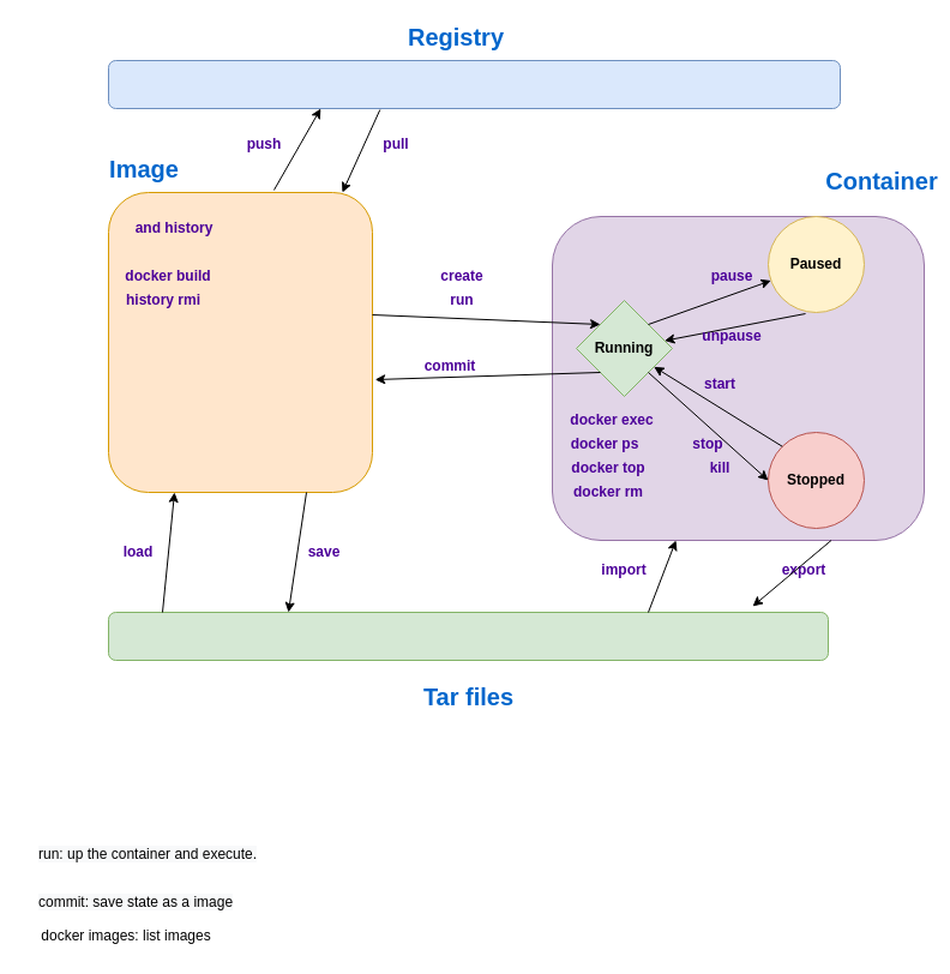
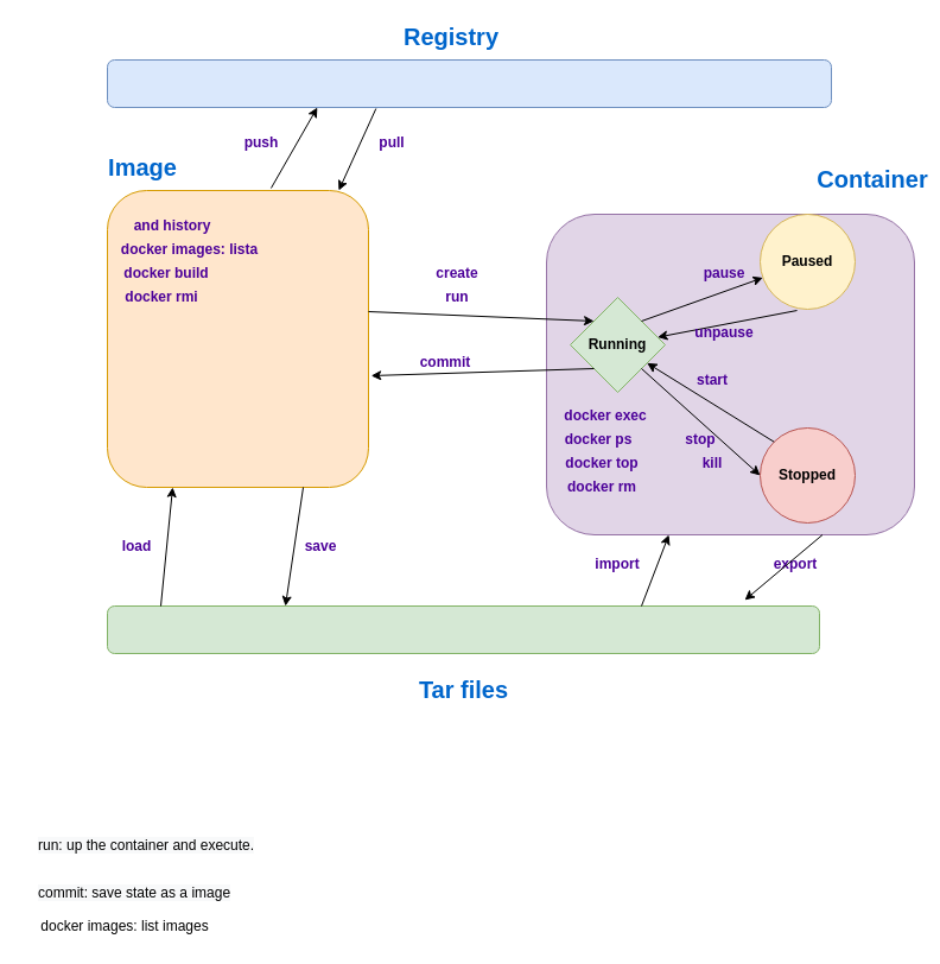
  <mxCell id="0" />
  <mxCell id="1" parent="0" />
  <mxCell id="2" value="" style="rounded=1;whiteSpace=wrap;html=1;fillColor=#ffe6cc;strokeColor=#d79b00;" vertex="1" parent="1"><mxGeometry x="90" y="160" width="220" height="250" as="geometry" /></mxCell>
  <mxCell id="3" value="" style="rounded=1;whiteSpace=wrap;html=1;fillColor=#e1d5e7;strokeColor=#9673a6;" vertex="1" parent="1"><mxGeometry x="460" y="180" width="310" height="270" as="geometry" /></mxCell>
  <mxCell id="4" value="Container" style="text;html=1;strokeColor=none;fillColor=none;align=center;verticalAlign=middle;whiteSpace=wrap;rounded=0;fontStyle=1;fontColor=#0066CC;fontSize=20;" vertex="1" parent="1"><mxGeometry x="715" y="140" width="40" height="20" as="geometry" /></mxCell>
  <mxCell id="5" value="Running" style="rhombus;whiteSpace=wrap;html=1;aspect=fixed;fillColor=#d5e8d4;strokeColor=#82b366;fontStyle=1;" vertex="1" parent="1"><mxGeometry x="480" y="250" width="80" height="80" as="geometry" /></mxCell>
  <mxCell id="6" value="Paused" style="ellipse;whiteSpace=wrap;html=1;aspect=fixed;fillColor=#fff2cc;strokeColor=#d6b656;fontStyle=1" vertex="1" parent="1"><mxGeometry x="640" y="180" width="80" height="80" as="geometry" /></mxCell>
  <mxCell id="7" value="Stopped" style="ellipse;whiteSpace=wrap;html=1;aspect=fixed;fillColor=#f8cecc;strokeColor=#b85450;fontStyle=1" vertex="1" parent="1"><mxGeometry x="640" y="360" width="80" height="80" as="geometry" /></mxCell>
  <mxCell id="8" value="" style="endArrow=classic;html=1;entryX=0;entryY=0;entryDx=0;entryDy=0;" edge="1" parent="1" target="5"><mxGeometry width="50" height="50" relative="1" as="geometry"><mxPoint x="310" y="262" as="sourcePoint" /><mxPoint x="300" y="190" as="targetPoint" /></mxGeometry></mxCell>
  <mxCell id="9" value="" style="rounded=1;whiteSpace=wrap;html=1;fillColor=#dae8fc;strokeColor=#6c8ebf;" vertex="1" parent="1"><mxGeometry x="90" y="50" width="610" height="40" as="geometry" /></mxCell>
  <mxCell id="10" value="" style="rounded=1;whiteSpace=wrap;html=1;fillColor=#d5e8d4;strokeColor=#82b366;" vertex="1" parent="1"><mxGeometry x="90" y="510" width="600" height="40" as="geometry" /></mxCell>
  <mxCell id="11" value="" style="endArrow=classic;html=1;exitX=1;exitY=0;exitDx=0;exitDy=0;" edge="1" parent="1" source="5" target="6"><mxGeometry width="50" height="50" relative="1" as="geometry"><mxPoint x="440" y="290" as="sourcePoint" /><mxPoint x="490" y="240" as="targetPoint" /></mxGeometry></mxCell>
  <mxCell id="12" value="" style="endArrow=classic;html=1;exitX=0.388;exitY=1.013;exitDx=0;exitDy=0;exitPerimeter=0;" edge="1" parent="1" source="6" target="5"><mxGeometry width="50" height="50" relative="1" as="geometry"><mxPoint x="440" y="290" as="sourcePoint" /><mxPoint x="490" y="240" as="targetPoint" /></mxGeometry></mxCell>
  <mxCell id="13" value="" style="endArrow=classic;html=1;exitX=1;exitY=1;exitDx=0;exitDy=0;entryX=0;entryY=0.5;entryDx=0;entryDy=0;" edge="1" parent="1" source="5" target="7"><mxGeometry width="50" height="50" relative="1" as="geometry"><mxPoint x="440" y="290" as="sourcePoint" /><mxPoint x="490" y="240" as="targetPoint" /></mxGeometry></mxCell>
  <mxCell id="14" value="" style="endArrow=classic;html=1;exitX=0;exitY=0;exitDx=0;exitDy=0;" edge="1" parent="1" source="7" target="5"><mxGeometry width="50" height="50" relative="1" as="geometry"><mxPoint x="440" y="290" as="sourcePoint" /><mxPoint x="490" y="240" as="targetPoint" /></mxGeometry></mxCell>
  <mxCell id="15" value="" style="endArrow=classic;html=1;exitX=0.627;exitY=-0.008;exitDx=0;exitDy=0;entryX=0.29;entryY=1;entryDx=0;entryDy=0;exitPerimeter=0;entryPerimeter=0;" edge="1" parent="1" source="2" target="9"><mxGeometry width="50" height="50" relative="1" as="geometry"><mxPoint x="400" y="290" as="sourcePoint" /><mxPoint x="100" y="410" as="targetPoint" /></mxGeometry></mxCell>
  <mxCell id="16" value="" style="endArrow=classic;html=1;exitX=0.371;exitY=1.025;exitDx=0;exitDy=0;entryX=0.886;entryY=0;entryDx=0;entryDy=0;exitPerimeter=0;entryPerimeter=0;" edge="1" parent="1" source="9" target="2"><mxGeometry width="50" height="50" relative="1" as="geometry"><mxPoint x="220" y="380" as="sourcePoint" /><mxPoint x="270" y="330" as="targetPoint" /></mxGeometry></mxCell>
  <mxCell id="17" value="" style="endArrow=classic;html=1;entryX=0.25;entryY=1;entryDx=0;entryDy=0;exitX=0.075;exitY=0;exitDx=0;exitDy=0;exitPerimeter=0;" edge="1" parent="1" source="10" target="2"><mxGeometry width="50" height="50" relative="1" as="geometry"><mxPoint x="240" y="400" as="sourcePoint" /><mxPoint x="290" y="350" as="targetPoint" /></mxGeometry></mxCell>
  <mxCell id="18" value="" style="endArrow=classic;html=1;exitX=0.75;exitY=1;exitDx=0;exitDy=0;entryX=0.25;entryY=0;entryDx=0;entryDy=0;" edge="1" parent="1" source="2" target="10"><mxGeometry width="50" height="50" relative="1" as="geometry"><mxPoint x="260" y="350" as="sourcePoint" /><mxPoint x="310" y="300" as="targetPoint" /></mxGeometry></mxCell>
  <mxCell id="19" value="run" style="text;html=1;strokeColor=none;fillColor=none;align=center;verticalAlign=middle;whiteSpace=wrap;rounded=0;fontColor=#4C0099;fontStyle=1" vertex="1" parent="1"><mxGeometry x="350" y="240" width="70" height="20" as="geometry" /></mxCell>
  <mxCell id="20" value="docker ps" style="text;html=1;strokeColor=none;fillColor=none;align=center;verticalAlign=middle;whiteSpace=wrap;rounded=0;fontColor=#4C0099;fontStyle=1" vertex="1" parent="1"><mxGeometry x="474" y="360" width="60" height="20" as="geometry" /></mxCell>
  <mxCell id="21" value="docker top" style="text;html=1;strokeColor=none;fillColor=none;align=center;verticalAlign=middle;whiteSpace=wrap;rounded=0;fontColor=#4C0099;fontStyle=1" vertex="1" parent="1"><mxGeometry x="467" y="380" width="80" height="20" as="geometry" /></mxCell>
  <mxCell id="22" value="start" style="text;html=1;strokeColor=none;fillColor=none;align=center;verticalAlign=middle;whiteSpace=wrap;rounded=0;fontColor=#4C0099;fontStyle=1" vertex="1" parent="1"><mxGeometry x="580" y="310" width="40" height="20" as="geometry" /></mxCell>
  <mxCell id="23" value="stop" style="text;html=1;strokeColor=none;fillColor=none;align=center;verticalAlign=middle;whiteSpace=wrap;rounded=0;fontColor=#4C0099;fontStyle=1" vertex="1" parent="1"><mxGeometry x="570" y="360" width="40" height="20" as="geometry" /></mxCell>
  <mxCell id="24" value="unpause" style="text;html=1;strokeColor=none;fillColor=none;align=center;verticalAlign=middle;whiteSpace=wrap;rounded=0;fontColor=#4C0099;fontStyle=1" vertex="1" parent="1"><mxGeometry x="590" y="270" width="40" height="20" as="geometry" /></mxCell>
  <mxCell id="25" value="pause" style="text;html=1;strokeColor=none;fillColor=none;align=center;verticalAlign=middle;whiteSpace=wrap;rounded=0;fontColor=#4C0099;fontStyle=1" vertex="1" parent="1"><mxGeometry x="590" y="220" width="40" height="20" as="geometry" /></mxCell>
  <mxCell id="26" value="kill" style="text;html=1;strokeColor=none;fillColor=none;align=center;verticalAlign=middle;whiteSpace=wrap;rounded=0;fontColor=#4C0099;fontStyle=1" vertex="1" parent="1"><mxGeometry x="580" y="380" width="40" height="20" as="geometry" /></mxCell>
  <mxCell id="27" value="docker rm" style="text;html=1;strokeColor=none;fillColor=none;align=center;verticalAlign=middle;whiteSpace=wrap;rounded=0;fontColor=#4C0099;fontStyle=1" vertex="1" parent="1"><mxGeometry x="467" y="400" width="80" height="20" as="geometry" /></mxCell>
  <mxCell id="28" value="docker exec" style="text;html=1;strokeColor=none;fillColor=none;align=center;verticalAlign=middle;whiteSpace=wrap;rounded=0;fontColor=#4C0099;fontStyle=1" vertex="1" parent="1"><mxGeometry x="470" y="340" width="80" height="20" as="geometry" /></mxCell>
  <mxCell id="29" value="import" style="text;html=1;strokeColor=none;fillColor=none;align=center;verticalAlign=middle;whiteSpace=wrap;rounded=0;fontColor=#4C0099;fontStyle=1" vertex="1" parent="1"><mxGeometry x="500" y="465" width="40" height="20" as="geometry" /></mxCell>
  <mxCell id="30" value="export" style="text;html=1;strokeColor=none;fillColor=none;align=center;verticalAlign=middle;whiteSpace=wrap;rounded=0;fontColor=#4C0099;fontStyle=1" vertex="1" parent="1"><mxGeometry x="650" y="465" width="40" height="20" as="geometry" /></mxCell>
+ <mxCell id="31" value="docker images: lista" style="text;html=1;strokeColor=none;fillColor=none;align=center;verticalAlign=middle;whiteSpace=wrap;rounded=0;fontColor=#4C0099;fontStyle=1" vertex="1" parent="1"><mxGeometry x="92" y="200" width="135" height="20" as="geometry" /></mxCell>
  <mxCell id="32" value="docker build" style="text;html=1;strokeColor=none;fillColor=none;align=center;verticalAlign=middle;whiteSpace=wrap;rounded=0;fontColor=#4C0099;fontStyle=1" vertex="1" parent="1"><mxGeometry x="90" y="220" width="100" height="20" as="geometry" /></mxCell>
- <mxCell id="33" value="history rmi" style="text;html=1;strokeColor=none;fillColor=none;align=center;verticalAlign=middle;whiteSpace=wrap;rounded=0;fontColor=#4C0099;fontStyle=1" vertex="1" parent="1"><mxGeometry x="86" y="240" width="100" height="20" as="geometry" /></mxCell>
+ <mxCell id="33" value="docker rmi" style="text;html=1;strokeColor=none;fillColor=none;align=center;verticalAlign=middle;whiteSpace=wrap;rounded=0;fontColor=#4C0099;fontStyle=1" vertex="1" parent="1"><mxGeometry x="86" y="240" width="100" height="20" as="geometry" /></mxCell>
  <mxCell id="34" value="and history" style="text;html=1;strokeColor=none;fillColor=none;align=center;verticalAlign=middle;whiteSpace=wrap;rounded=0;fontColor=#4C0099;fontStyle=1" vertex="1" parent="1"><mxGeometry x="95" y="180" width="100" height="20" as="geometry" /></mxCell>
  <mxCell id="35" value="" style="endArrow=classic;html=1;exitX=0.75;exitY=1;exitDx=0;exitDy=0;entryX=0.895;entryY=-0.125;entryDx=0;entryDy=0;entryPerimeter=0;" edge="1" parent="1" source="3" target="10"><mxGeometry width="50" height="50" relative="1" as="geometry"><mxPoint x="340" y="430" as="sourcePoint" /><mxPoint x="390" y="380" as="targetPoint" /></mxGeometry></mxCell>
  <mxCell id="36" value="save" style="text;html=1;strokeColor=none;fillColor=none;align=center;verticalAlign=middle;whiteSpace=wrap;rounded=0;fontColor=#4C0099;fontStyle=1" vertex="1" parent="1"><mxGeometry x="250" y="450" width="40" height="20" as="geometry" /></mxCell>
  <mxCell id="37" value="load" style="text;html=1;strokeColor=none;fillColor=none;align=center;verticalAlign=middle;whiteSpace=wrap;rounded=0;fontColor=#4C0099;fontStyle=1" vertex="1" parent="1"><mxGeometry x="95" y="450" width="40" height="20" as="geometry" /></mxCell>
  <mxCell id="38" value="" style="endArrow=classic;html=1;exitX=0.75;exitY=0;exitDx=0;exitDy=0;" edge="1" parent="1" source="10" target="3"><mxGeometry width="50" height="50" relative="1" as="geometry"><mxPoint x="300" y="520" as="sourcePoint" /><mxPoint x="350" y="470" as="targetPoint" /></mxGeometry></mxCell>
  <mxCell id="39" value="push" style="text;html=1;strokeColor=none;fillColor=none;align=center;verticalAlign=middle;whiteSpace=wrap;rounded=0;fontColor=#4C0099;fontStyle=1" vertex="1" parent="1"><mxGeometry x="200" y="110" width="40" height="20" as="geometry" /></mxCell>
  <mxCell id="40" value="pull" style="text;html=1;strokeColor=none;fillColor=none;align=center;verticalAlign=middle;whiteSpace=wrap;rounded=0;fontColor=#4C0099;fontStyle=1" vertex="1" parent="1"><mxGeometry x="310" y="110" width="40" height="20" as="geometry" /></mxCell>
  <mxCell id="41" value="commit" style="text;html=1;strokeColor=none;fillColor=none;align=center;verticalAlign=middle;whiteSpace=wrap;rounded=0;fontColor=#4C0099;fontStyle=1" vertex="1" parent="1"><mxGeometry x="290" y="290" width="170" height="30" as="geometry" /></mxCell>
  <mxCell id="42" value="" style="endArrow=classic;html=1;exitX=0;exitY=1;exitDx=0;exitDy=0;entryX=1.01;entryY=0.624;entryDx=0;entryDy=0;entryPerimeter=0;" edge="1" parent="1" source="5" target="2"><mxGeometry width="50" height="50" relative="1" as="geometry"><mxPoint x="451.716" y="318.284" as="sourcePoint" /><mxPoint x="249.734" y="294.603" as="targetPoint" /></mxGeometry></mxCell>
  <mxCell id="43" value="create" style="text;html=1;strokeColor=none;fillColor=none;align=center;verticalAlign=middle;whiteSpace=wrap;rounded=0;fontColor=#4C0099;fontStyle=1" vertex="1" parent="1"><mxGeometry x="347" y="220" width="76" height="20" as="geometry" /></mxCell>
  <mxCell id="44" value="Image" style="text;html=1;strokeColor=none;fillColor=none;align=center;verticalAlign=middle;whiteSpace=wrap;rounded=0;fontStyle=1;fontColor=#0066CC;fontSize=20;" vertex="1" parent="1"><mxGeometry x="100" y="130" width="40" height="20" as="geometry" /></mxCell>
  <mxCell id="45" value="Registry" style="text;html=1;strokeColor=none;fillColor=none;align=center;verticalAlign=middle;whiteSpace=wrap;rounded=0;fontStyle=1;fontColor=#0066CC;fontSize=20;" vertex="1" parent="1"><mxGeometry x="360" y="20" width="40" height="20" as="geometry" /></mxCell>
  <mxCell id="46" value="&lt;span style=&quot;color: rgb(0 , 0 , 0) ; font-family: &amp;#34;helvetica&amp;#34; ; font-size: 12px ; font-style: normal ; font-weight: 400 ; letter-spacing: normal ; text-align: center ; text-indent: 0px ; text-transform: none ; word-spacing: 0px ; background-color: rgb(248 , 249 , 250) ; display: inline ; float: none&quot;&gt;run: up the container and execute.&lt;/span&gt;" style="text;whiteSpace=wrap;html=1;fontSize=20;fontColor=#0066CC;" vertex="1" parent="1"><mxGeometry x="30" y="690" width="220" height="40" as="geometry" /></mxCell>
  <mxCell id="47" value="&lt;span style=&quot;color: rgb(0 , 0 , 0) ; font-family: &amp;#34;helvetica&amp;#34; ; font-size: 12px ; font-style: normal ; font-weight: 400 ; letter-spacing: normal ; text-align: center ; text-indent: 0px ; text-transform: none ; word-spacing: 0px ; background-color: rgb(248 , 249 , 250) ; display: inline ; float: none&quot;&gt;commit: save state as a image&lt;/span&gt;" style="text;whiteSpace=wrap;html=1;fontSize=20;fontColor=#0066CC;" vertex="1" parent="1"><mxGeometry x="30" y="730" width="230" height="40" as="geometry" /></mxCell>
  <mxCell id="48" value="docker images: list images" style="text;html=1;strokeColor=none;fillColor=none;align=center;verticalAlign=middle;whiteSpace=wrap;rounded=0;" vertex="1" parent="1"><mxGeometry x="20" y="770" width="170" height="20" as="geometry" /></mxCell>
  <mxCell id="49" value="Tar files" style="text;html=1;strokeColor=none;fillColor=none;align=center;verticalAlign=middle;whiteSpace=wrap;rounded=0;fontStyle=1;fontColor=#0066CC;fontSize=20;" vertex="1" parent="1"><mxGeometry x="342.5" y="570" width="95" height="20" as="geometry" /></mxCell>
